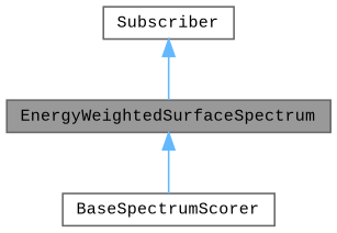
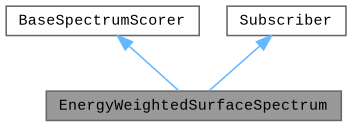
  digraph {
    fontname="Liberation Mono"
    node [color=gray40 fillcolor=white fontname="Liberation Mono" fontsize=10 shape=box style=filled]
    edge [color=steelblue1 dir=back fontname="Liberation Mono" fontsize=10 labelfontname=Helvetica labelfontsize=10 style=solid]
    n1 [fillcolor=grey60 fontcolor=black height=0.2 label=EnergyWeightedSurfaceSpectrum width=0.4]
    n2 [height=0.2 label=BaseSpectrumScorer width=0.4]
    n3 [height=0.2 label=Subscriber width=0.4]
-   n1 -> n2
+   n2 -> n1
    n3 -> n1
  }
